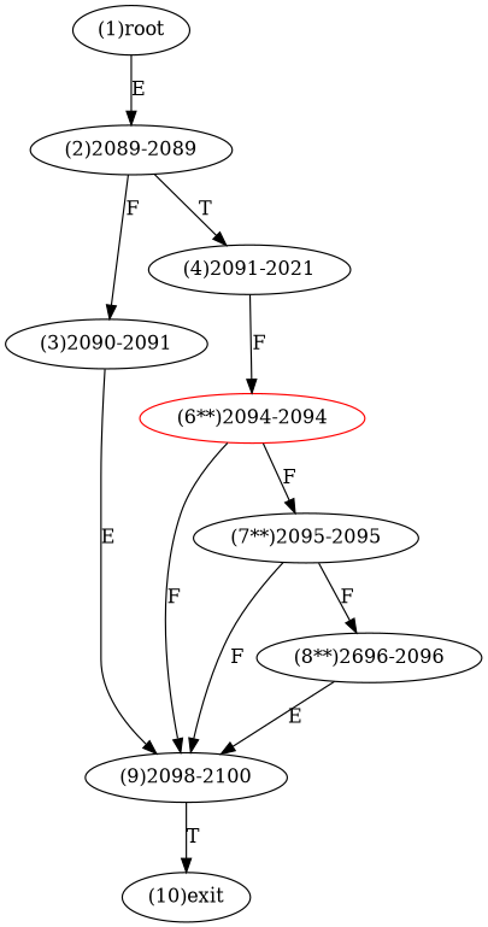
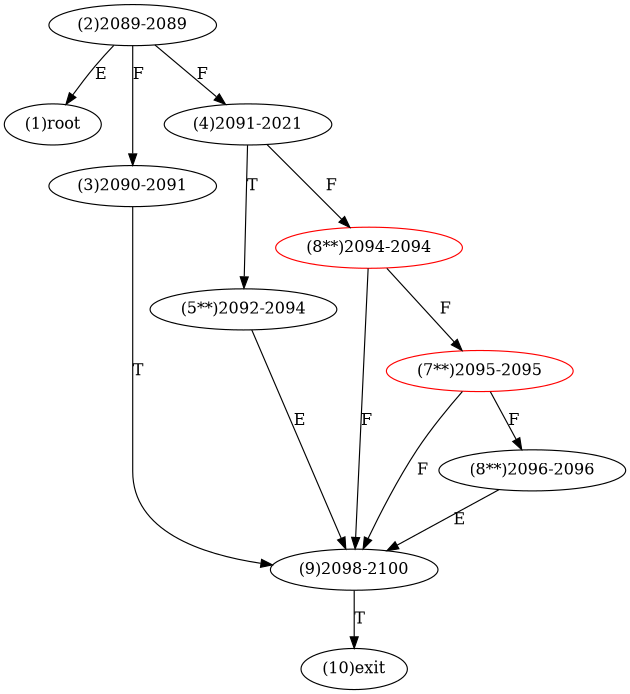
  digraph {
    n1 [label="(1)root"]
    n2 [label="(2)2089-2089"]
    n3 [label="(3)2090-2091"]
    n4 [label="(4)2091-2021"]
    n5 [label="(9)2098-2100"]
-   n7 [color=red label="(6**)2094-2094"]
+   n6 [label="(5**)2092-2094"]
+   n7 [color=red label="(8**)2094-2094"]
    n8 [label="(10)exit"]
-   n9 [color=black label="(7**)2095-2095"]
-   n10 [label="(8**)2696-2096"]
-   n1 -> n2 [label=E]
+   n9 [color=red label="(7**)2095-2095"]
+   n10 [label="(8**)2096-2096"]
+   n2 -> n1 [label=E]
    n2 -> n3 [label=F]
-   n2 -> n4 [label=T]
-   n3 -> n5 [label=E]
+   n2 -> n4 [label=F]
+   n3 -> n5 [label=T]
+   n4 -> n6 [label=T]
    n4 -> n7 [label=F]
    n5 -> n8 [label=T]
+   n6 -> n5 [label=E]
    n7 -> n5 [label=F]
    n7 -> n9 [label=F]
    n9 -> n5 [label=F]
    n9 -> n10 [label=F]
    n10 -> n5 [label=E]
  }
